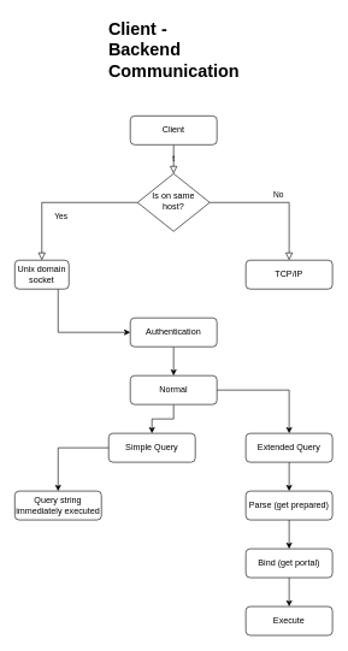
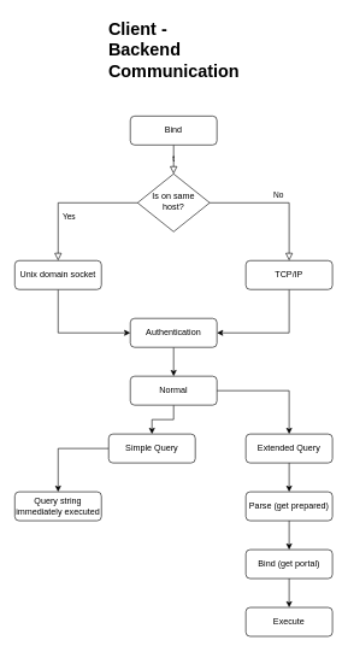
  <mxCell id="0" />
  <mxCell id="1" parent="0" />
  <mxCell id="2" value="t" style="rounded=0;html=1;jettySize=auto;orthogonalLoop=1;fontSize=11;endArrow=block;endFill=0;endSize=8;strokeWidth=1;shadow=0;labelBackgroundColor=none;edgeStyle=orthogonalEdgeStyle;" parent="1" source="3" target="6" edge="1"><mxGeometry relative="1" as="geometry" /></mxCell>
- <mxCell id="3" value="Client" style="rounded=1;whiteSpace=wrap;html=1;fontSize=12;glass=0;strokeWidth=1;shadow=0;" parent="1" vertex="1"><mxGeometry x="180" y="160" width="120" height="40" as="geometry" /></mxCell>
+ <mxCell id="3" value="Bind" style="rounded=1;whiteSpace=wrap;html=1;fontSize=12;glass=0;strokeWidth=1;shadow=0;" parent="1" vertex="1"><mxGeometry x="180" y="160" width="120" height="40" as="geometry" /></mxCell>
  <mxCell id="4" value="Yes" style="rounded=0;html=1;jettySize=auto;orthogonalLoop=1;fontSize=11;endArrow=block;endFill=0;endSize=8;strokeWidth=1;shadow=0;labelBackgroundColor=none;edgeStyle=orthogonalEdgeStyle;entryX=0.5;entryY=0;entryDx=0;entryDy=0;" parent="1" source="6" target="10" edge="1"><mxGeometry y="20" relative="1" as="geometry"><mxPoint as="offset" /><mxPoint x="40" y="370" as="targetPoint" /></mxGeometry></mxCell>
  <mxCell id="5" value="No" style="edgeStyle=orthogonalEdgeStyle;rounded=0;html=1;jettySize=auto;orthogonalLoop=1;fontSize=11;endArrow=block;endFill=0;endSize=8;strokeWidth=1;shadow=0;labelBackgroundColor=none;" parent="1" source="6" target="8" edge="1"><mxGeometry y="10" relative="1" as="geometry"><mxPoint as="offset" /></mxGeometry></mxCell>
  <mxCell id="6" value="Is on same host?" style="rhombus;whiteSpace=wrap;html=1;shadow=0;fontFamily=Helvetica;fontSize=12;align=center;strokeWidth=1;spacing=6;spacingTop=-4;" parent="1" vertex="1"><mxGeometry x="190" y="240" width="100" height="80" as="geometry" /></mxCell>
+ <mxCell id="7" style="edgeStyle=orthogonalEdgeStyle;rounded=0;orthogonalLoop=1;jettySize=auto;html=1;entryX=1;entryY=0.5;entryDx=0;entryDy=0;" parent="1" source="8" target="12" edge="1"><mxGeometry relative="1" as="geometry"><Array as="points"><mxPoint x="400" y="460" /></Array></mxGeometry></mxCell>
  <mxCell id="8" value="TCP/IP" style="rounded=1;whiteSpace=wrap;html=1;fontSize=12;glass=0;strokeWidth=1;shadow=0;" parent="1" vertex="1"><mxGeometry x="340" y="360" width="120" height="40" as="geometry" /></mxCell>
  <mxCell id="9" style="edgeStyle=orthogonalEdgeStyle;rounded=0;orthogonalLoop=1;jettySize=auto;html=1;" parent="1" source="10" target="12" edge="1"><mxGeometry relative="1" as="geometry"><Array as="points"><mxPoint x="80" y="460" /></Array></mxGeometry></mxCell>
- <mxCell id="10" value="Unix domain socket" style="rounded=1;whiteSpace=wrap;html=1;fontSize=12;glass=0;strokeWidth=1;shadow=0;" parent="1" vertex="1"><mxGeometry x="20" y="360" width="75" height="40" as="geometry" /></mxCell>
+ <mxCell id="10" value="Unix domain socket" style="rounded=1;whiteSpace=wrap;html=1;fontSize=12;glass=0;strokeWidth=1;shadow=0;" parent="1" vertex="1"><mxGeometry x="20" y="360" width="120" height="40" as="geometry" /></mxCell>
  <mxCell id="11" value="" style="edgeStyle=orthogonalEdgeStyle;rounded=0;orthogonalLoop=1;jettySize=auto;html=1;" parent="1" source="12" target="15" edge="1"><mxGeometry relative="1" as="geometry" /></mxCell>
  <mxCell id="12" value="Authentication" style="rounded=1;whiteSpace=wrap;html=1;fontSize=12;glass=0;strokeWidth=1;shadow=0;" parent="1" vertex="1"><mxGeometry x="180" y="440" width="120" height="40" as="geometry" /></mxCell>
  <mxCell id="13" style="edgeStyle=orthogonalEdgeStyle;rounded=0;orthogonalLoop=1;jettySize=auto;html=1;entryX=0.5;entryY=0;entryDx=0;entryDy=0;" parent="1" source="15" target="17" edge="1"><mxGeometry relative="1" as="geometry" /></mxCell>
  <mxCell id="14" style="edgeStyle=orthogonalEdgeStyle;rounded=0;orthogonalLoop=1;jettySize=auto;html=1;entryX=0.5;entryY=0;entryDx=0;entryDy=0;" parent="1" source="15" target="19" edge="1"><mxGeometry relative="1" as="geometry" /></mxCell>
  <mxCell id="15" value="Normal" style="rounded=1;whiteSpace=wrap;html=1;fontSize=12;glass=0;strokeWidth=1;shadow=0;" parent="1" vertex="1"><mxGeometry x="180" y="520" width="120" height="40" as="geometry" /></mxCell>
  <mxCell id="16" value="" style="edgeStyle=orthogonalEdgeStyle;rounded=0;orthogonalLoop=1;jettySize=auto;html=1;" parent="1" source="17" target="25" edge="1"><mxGeometry relative="1" as="geometry" /></mxCell>
  <mxCell id="17" value="Simple Query" style="rounded=1;whiteSpace=wrap;html=1;fontSize=12;glass=0;strokeWidth=1;shadow=0;" parent="1" vertex="1"><mxGeometry x="150" y="600" width="120" height="40" as="geometry" /></mxCell>
  <mxCell id="18" value="" style="edgeStyle=orthogonalEdgeStyle;rounded=0;orthogonalLoop=1;jettySize=auto;html=1;" parent="1" source="19" target="21" edge="1"><mxGeometry relative="1" as="geometry" /></mxCell>
  <mxCell id="19" value="Extended Query" style="rounded=1;whiteSpace=wrap;html=1;fontSize=12;glass=0;strokeWidth=1;shadow=0;" parent="1" vertex="1"><mxGeometry x="340" y="600" width="120" height="40" as="geometry" /></mxCell>
  <mxCell id="20" value="" style="edgeStyle=orthogonalEdgeStyle;rounded=0;orthogonalLoop=1;jettySize=auto;html=1;" parent="1" source="21" target="23" edge="1"><mxGeometry relative="1" as="geometry" /></mxCell>
  <mxCell id="21" value="Parse (get prepared)" style="rounded=1;whiteSpace=wrap;html=1;fontSize=12;glass=0;strokeWidth=1;shadow=0;" parent="1" vertex="1"><mxGeometry x="340" y="680" width="120" height="40" as="geometry" /></mxCell>
  <mxCell id="22" value="" style="edgeStyle=orthogonalEdgeStyle;rounded=0;orthogonalLoop=1;jettySize=auto;html=1;" parent="1" source="23" target="24" edge="1"><mxGeometry relative="1" as="geometry" /></mxCell>
  <mxCell id="23" value="Bind (get portal)" style="rounded=1;whiteSpace=wrap;html=1;fontSize=12;glass=0;strokeWidth=1;shadow=0;" parent="1" vertex="1"><mxGeometry x="340" y="760" width="120" height="40" as="geometry" /></mxCell>
  <mxCell id="24" value="Execute" style="rounded=1;whiteSpace=wrap;html=1;fontSize=12;glass=0;strokeWidth=1;shadow=0;" parent="1" vertex="1"><mxGeometry x="340" y="840" width="120" height="40" as="geometry" /></mxCell>
  <mxCell id="25" value="Query string immediately executed" style="rounded=1;whiteSpace=wrap;html=1;fontSize=12;glass=0;strokeWidth=1;shadow=0;" parent="1" vertex="1"><mxGeometry x="20" y="680" width="120" height="40" as="geometry" /></mxCell>
  <mxCell id="26" value="&lt;h1&gt;Client - Backend Communication&lt;/h1&gt;" style="text;html=1;strokeColor=none;fillColor=none;spacing=5;spacingTop=-20;whiteSpace=wrap;overflow=hidden;rounded=0;" parent="1" vertex="1"><mxGeometry x="145" y="20" width="190" height="120" as="geometry" /></mxCell>
